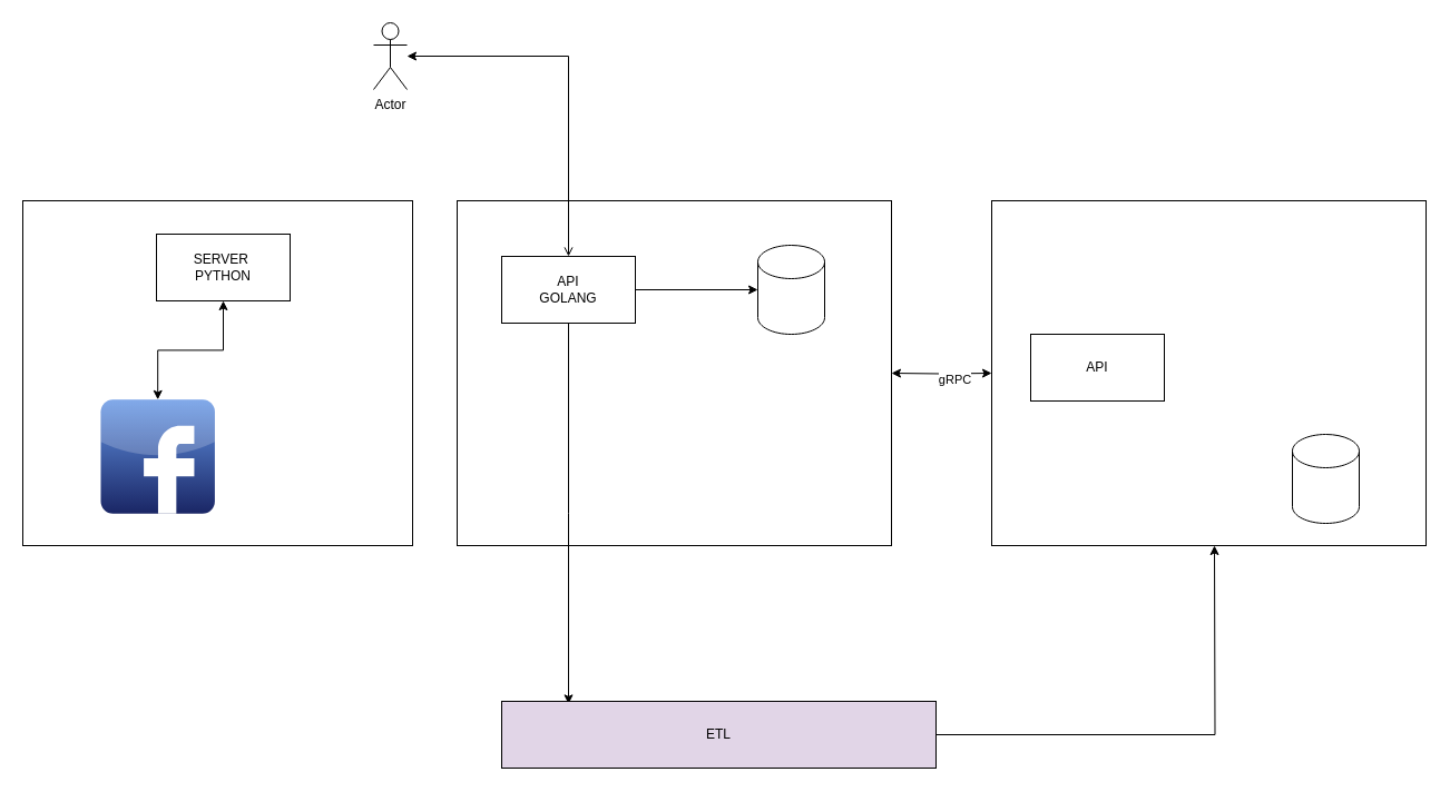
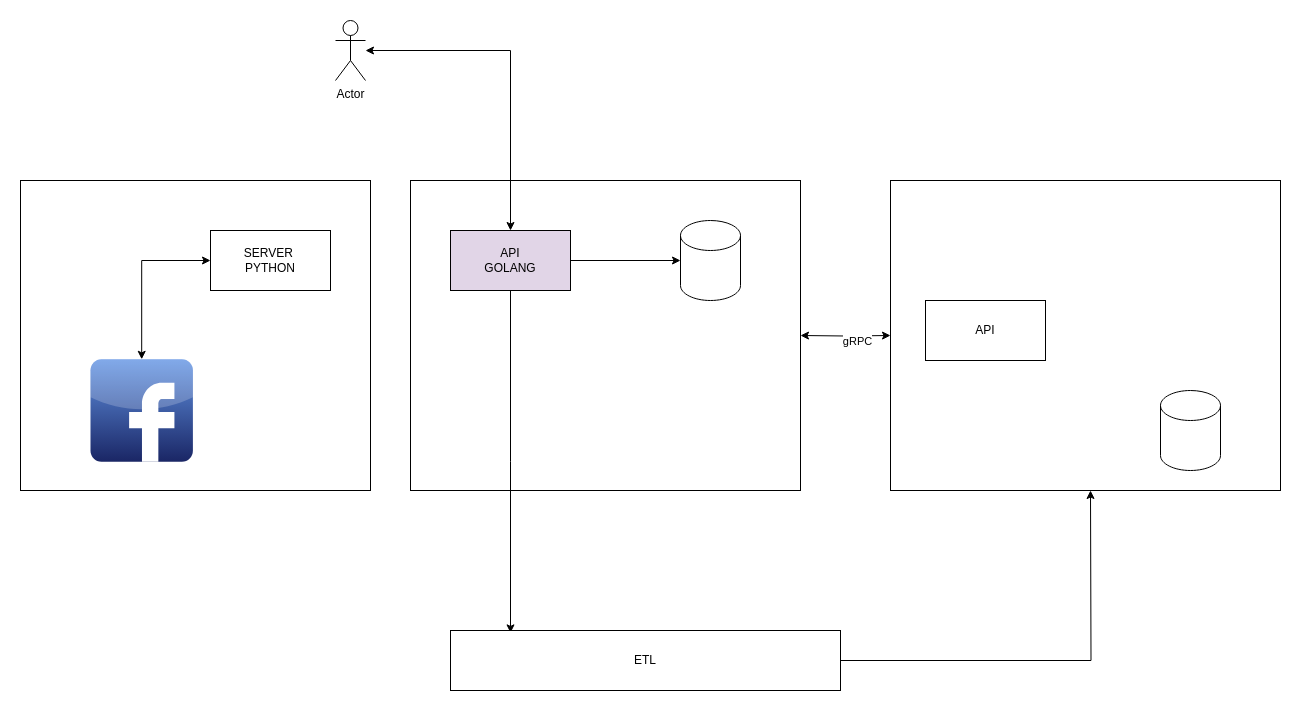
  <mxCell id="0" />
  <mxCell id="1" parent="0" />
  <mxCell id="2" value="" style="rounded=0;whiteSpace=wrap;html=1;" vertex="1" parent="1"><mxGeometry x="410" y="180" width="390" height="310" as="geometry" /></mxCell>
  <mxCell id="3" value="" style="rounded=0;whiteSpace=wrap;html=1;" vertex="1" parent="1"><mxGeometry x="20" y="180" width="350" height="310" as="geometry" /></mxCell>
  <mxCell id="4" value="" style="dashed=0;outlineConnect=0;html=1;align=center;labelPosition=center;verticalLabelPosition=bottom;verticalAlign=top;shape=mxgraph.webicons.facebook;fillColor=#6294E4;gradientColor=#1A2665" vertex="1" parent="1"><mxGeometry x="90" y="358.8" width="102.4" height="102.4" as="geometry" /></mxCell>
  <mxCell id="5" style="edgeStyle=orthogonalEdgeStyle;rounded=0;orthogonalLoop=1;jettySize=auto;html=1;startArrow=none;startFill=0;" edge="1" parent="1" source="7" target="8"><mxGeometry relative="1" as="geometry" /></mxCell>
  <mxCell id="6" style="edgeStyle=orthogonalEdgeStyle;rounded=0;orthogonalLoop=1;jettySize=auto;html=1;startArrow=none;startFill=0;" edge="1" parent="1" source="7"><mxGeometry relative="1" as="geometry"><mxPoint x="510" y="632.4" as="targetPoint" /></mxGeometry></mxCell>
- <mxCell id="7" value="API&lt;br&gt;GOLANG" style="rounded=0;whiteSpace=wrap;html=1;" vertex="1" parent="1"><mxGeometry x="450" y="230" width="120" height="60" as="geometry" /></mxCell>
+ <mxCell id="7" value="API&lt;br&gt;GOLANG" style="rounded=0;whiteSpace=wrap;html=1;fillColor=#e1d5e7;" vertex="1" parent="1"><mxGeometry x="450" y="230" width="120" height="60" as="geometry" /></mxCell>
  <mxCell id="8" value="" style="shape=cylinder3;whiteSpace=wrap;html=1;boundedLbl=1;backgroundOutline=1;size=15;" vertex="1" parent="1"><mxGeometry x="680" width="60" height="80" as="geometry" y="220" /></mxCell>
  <mxCell id="9" style="edgeStyle=orthogonalEdgeStyle;rounded=0;orthogonalLoop=1;jettySize=auto;html=1;startArrow=classic;startFill=1;" edge="1" parent="1" source="10" target="4"><mxGeometry relative="1" as="geometry" /></mxCell>
- <mxCell id="10" value="SERVER&amp;nbsp;&lt;br&gt;PYTHON" style="rounded=0;whiteSpace=wrap;html=1;" vertex="1" parent="1"><mxGeometry x="140" y="210" width="120" height="60" as="geometry" /></mxCell>
- <mxCell id="11" style="edgeStyle=orthogonalEdgeStyle;rounded=0;orthogonalLoop=1;jettySize=auto;html=1;startArrow=classic;startFill=1;endArrow=open;" edge="1" parent="1" source="12" target="7"><mxGeometry relative="1" as="geometry" /></mxCell>
+ <mxCell id="10" value="SERVER&amp;nbsp;&lt;br&gt;PYTHON" style="rounded=0;whiteSpace=wrap;html=1;" vertex="1" parent="1"><mxGeometry x="210" y="230" width="120" height="60" as="geometry" /></mxCell>
+ <mxCell id="11" style="edgeStyle=orthogonalEdgeStyle;rounded=0;orthogonalLoop=1;jettySize=auto;html=1;startArrow=classic;startFill=1;" edge="1" parent="1" source="12" target="7"><mxGeometry relative="1" as="geometry" /></mxCell>
  <mxCell id="12" value="Actor" style="shape=umlActor;verticalLabelPosition=bottom;verticalAlign=top;html=1;outlineConnect=0;" vertex="1" parent="1"><mxGeometry x="335" y="20" width="30" height="60" as="geometry" /></mxCell>
  <mxCell id="13" style="edgeStyle=orthogonalEdgeStyle;rounded=0;orthogonalLoop=1;jettySize=auto;html=1;startArrow=none;startFill=0;" edge="1" parent="1" source="14"><mxGeometry relative="1" as="geometry"><mxPoint x="1090" y="490" as="targetPoint" /></mxGeometry></mxCell>
- <mxCell id="14" value="ETL" style="rounded=0;whiteSpace=wrap;html=1;fillColor=#e1d5e7;" vertex="1" parent="1"><mxGeometry x="450" y="630" width="390" height="60" as="geometry" /></mxCell>
+ <mxCell id="14" value="ETL" style="rounded=0;whiteSpace=wrap;html=1;" vertex="1" parent="1"><mxGeometry x="450" y="630" width="390" height="60" as="geometry" /></mxCell>
  <mxCell id="15" value="" style="rounded=0;whiteSpace=wrap;html=1;" vertex="1" parent="1"><mxGeometry x="890" y="180" width="390" height="310" as="geometry" /></mxCell>
  <mxCell id="16" style="edgeStyle=orthogonalEdgeStyle;rounded=0;orthogonalLoop=1;jettySize=auto;html=1;entryX=1;entryY=0.5;entryDx=0;entryDy=0;startArrow=classic;startFill=1;" edge="1" parent="1" target="2"><mxGeometry relative="1" as="geometry"><mxPoint x="890" y="335" as="sourcePoint" /></mxGeometry></mxCell>
  <mxCell id="17" value="gRPC" style="edgeLabel;html=1;align=center;verticalAlign=middle;resizable=0;points=[];" vertex="1" connectable="0" parent="16"><mxGeometry x="-0.259" y="5" relative="1" as="geometry"><mxPoint as="offset" /></mxGeometry></mxCell>
  <mxCell id="18" value="API" style="rounded=0;whiteSpace=wrap;html=1;" vertex="1" parent="1"><mxGeometry x="925" y="300" width="120" height="60" as="geometry" /></mxCell>
  <mxCell id="19" value="" style="shape=cylinder3;whiteSpace=wrap;html=1;boundedLbl=1;backgroundOutline=1;size=15;" vertex="1" parent="1"><mxGeometry x="1160" y="390" width="60" height="80" as="geometry" /></mxCell>
